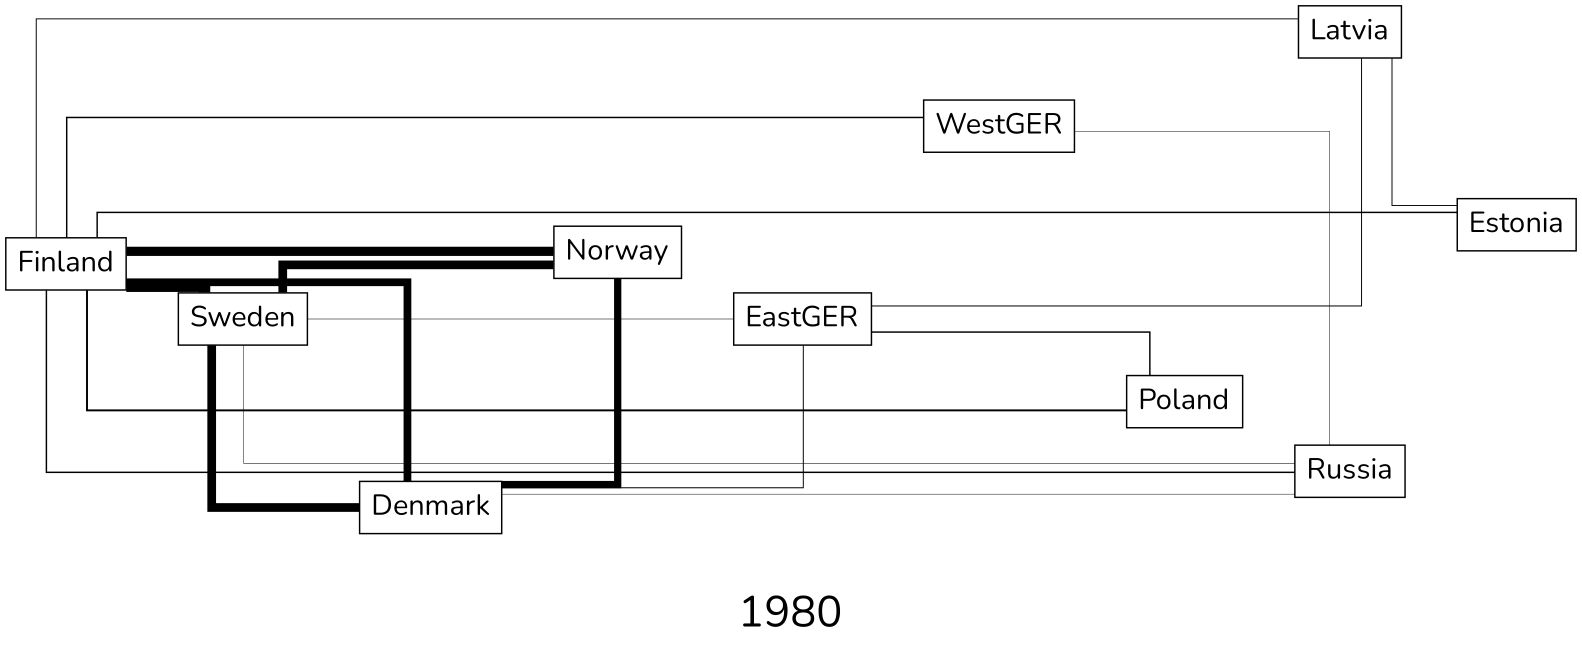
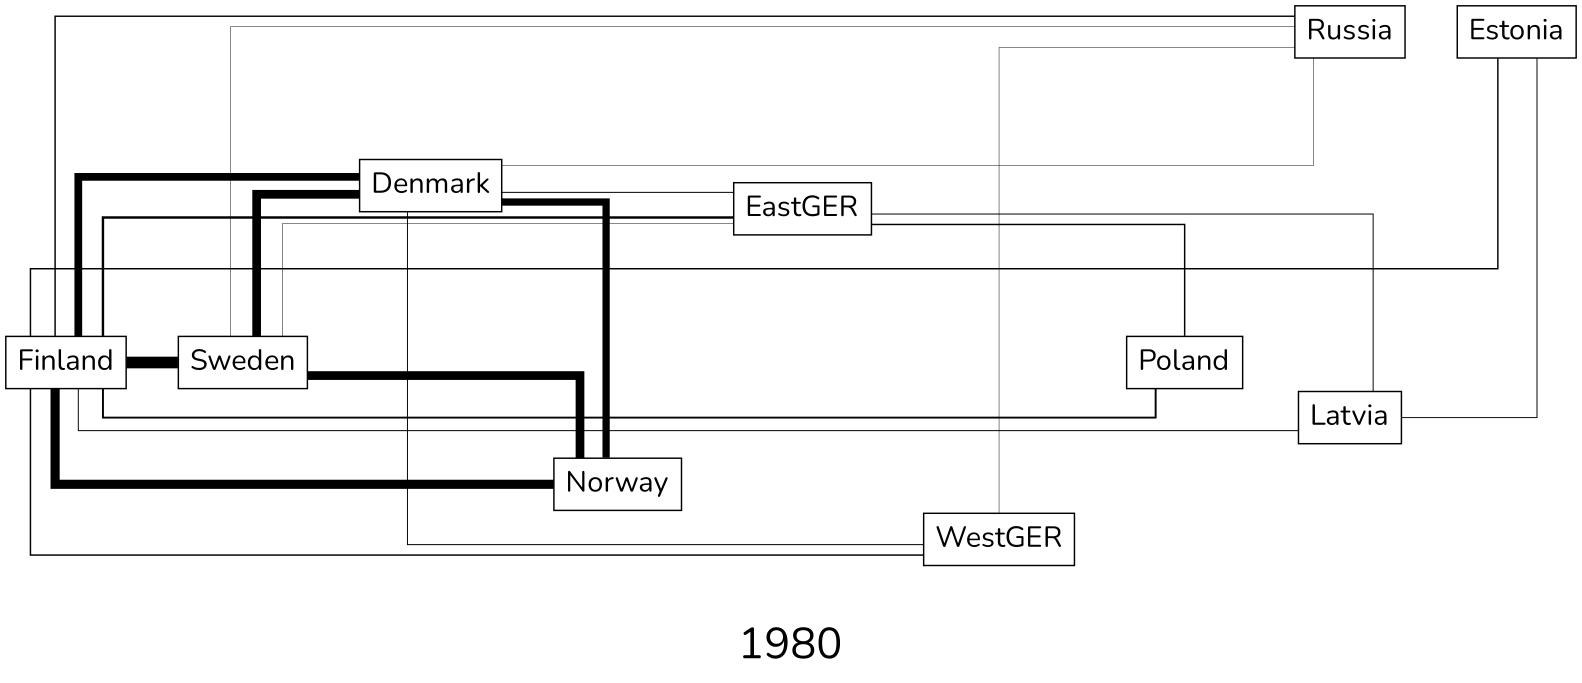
  graph {
    fontname=Nunito
    fontsize=30
    label="\n1980\n"
    labelloc=b
    rankdir=LR
    splines=ortho
    node [fontname=Nunito fontsize=20 shape=box]
    edge [dir=none fontname=Nunito penwidth=0]
    Finland
    Russia
    Sweden
    Norway
    Denmark
    EastGER
    WestGER
    Poland
    Estonia
    Latvia
    Finland -- Russia [penwidth=1]
    Finland -- Sweden [penwidth=8]
    Finland -- Norway [penwidth=6.333]
    Finland -- Denmark [penwidth=5.333]
+   Finland -- EastGER [penwidth=1.667]
    Finland -- WestGER [penwidth=1]
    Finland -- Poland [penwidth=1.333]
    Finland -- Estonia [penwidth=1]
    Finland -- Latvia [penwidth=0.667]
    Russia -- Estonia
    Sweden -- Russia [penwidth=0.333]
    Sweden -- Norway [penwidth=6]
    Sweden -- Denmark [penwidth=6]
    Sweden -- EastGER [penwidth=0.333]
    Sweden -- Poland
    Sweden -- Estonia
    Sweden -- Latvia
    Norway -- Russia
    Norway -- EastGER
    Norway -- WestGER
    Norway -- Poland
    Norway -- Estonia
    Norway -- Latvia
    Denmark -- Russia [penwidth=0.333]
    Denmark -- Norway [penwidth=5]
    Denmark -- EastGER [penwidth=0.667]
+   Denmark -- WestGER [penwidth=0.667]
    Denmark -- Poland
    Denmark -- Estonia
    Denmark -- Latvia
    EastGER -- Russia
    EastGER -- WestGER
    EastGER -- Poland [penwidth=1]
    EastGER -- Estonia
    EastGER -- Latvia [penwidth=0.667]
    WestGER -- Russia [penwidth=0.333]
    WestGER -- Poland
    WestGER -- Estonia
    WestGER -- Latvia
    Poland -- Russia
    Poland -- Estonia
    Poland -- Latvia
    Latvia -- Estonia [penwidth=0.667]
  }
